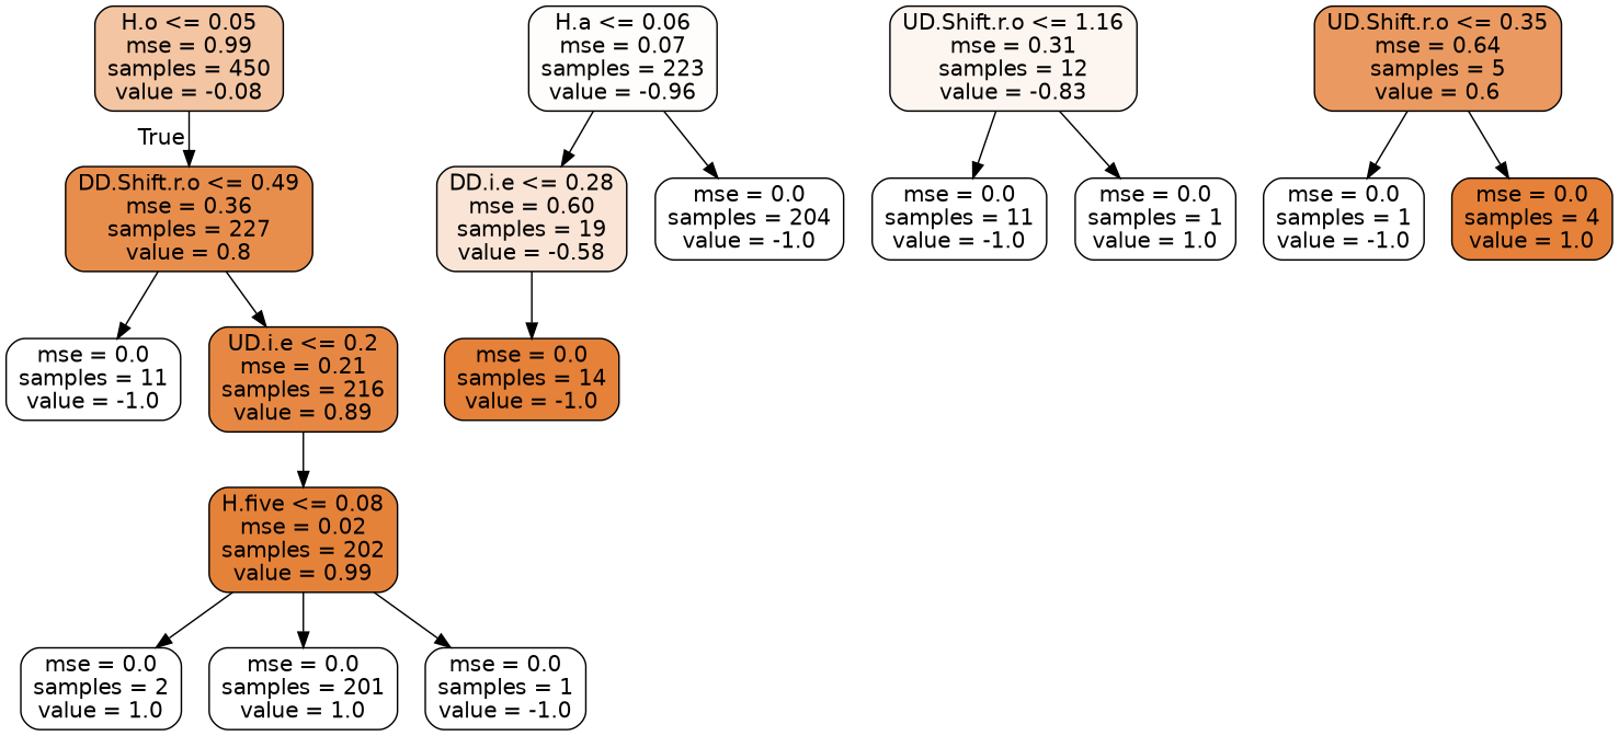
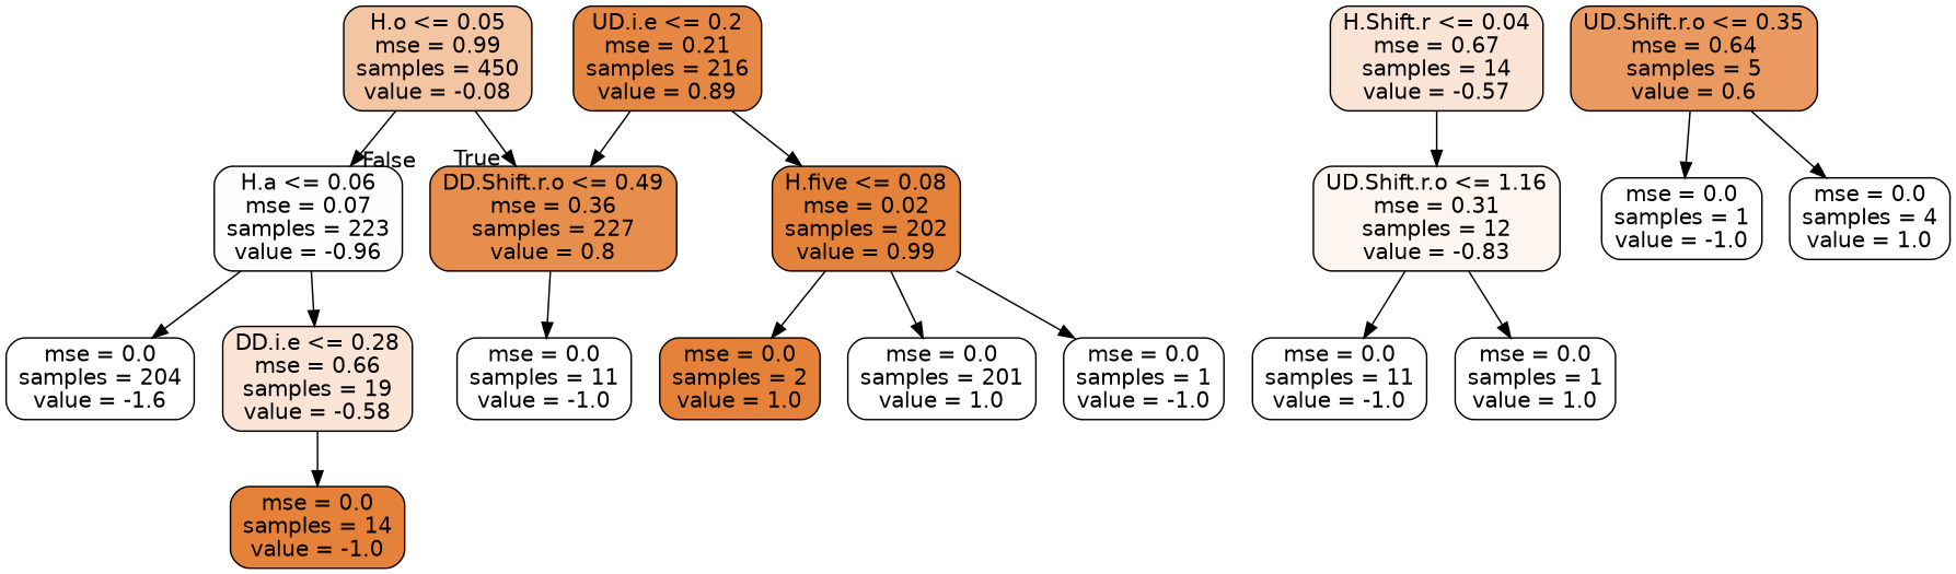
  digraph {
    node [color=black fillcolor="#ffffff" fontname=helvetica shape=box style="filled, rounded"]
    edge [fontname=helvetica]
    n1 [fillcolor="#f3c5a3" label="H.o <= 0.05\nmse = 0.99\nsamples = 450\nvalue = -0.08"]
    n2 [fillcolor="#e88e4d" label="DD.Shift.r.o <= 0.49\nmse = 0.36\nsamples = 227\nvalue = 0.8"]
    n3 [fillcolor="#fffdfb" label="H.a <= 0.06\nmse = 0.07\nsamples = 223\nvalue = -0.96"]
    n4 [label="mse = 0.0\nsamples = 11\nvalue = -1.0"]
    n5 [fillcolor="#e68844" label="UD.i.e <= 0.2\nmse = 0.21\nsamples = 216\nvalue = 0.89"]
-   n6 [fillcolor="#fae4d5" label="DD.i.e <= 0.28\nmse = 0.60\nsamples = 19\nvalue = -0.58"]
-   n7 [label="mse = 0.0\nsamples = 204\nvalue = -1.0"]
+   n6 [fillcolor="#fae4d5" label="DD.i.e <= 0.28\nmse = 0.66\nsamples = 19\nvalue = -0.58"]
+   n7 [label="mse = 0.0\nsamples = 204\nvalue = -1.6"]
    n8 [fillcolor="#e5823a" label="H.five <= 0.08\nmse = 0.02\nsamples = 202\nvalue = 0.99"]
+   n9 [fillcolor="#f9e4d5" label="H.Shift.r <= 0.04\nmse = 0.67\nsamples = 14\nvalue = -0.57"]
    n10 [fillcolor="#fdf5ef" label="UD.Shift.r.o <= 1.16\nmse = 0.31\nsamples = 12\nvalue = -0.83"]
-   n11 [label="mse = 0.0\nsamples = 2\nvalue = 1.0"]
+   n11 [fillcolor="#e58139" label="mse = 0.0\nsamples = 2\nvalue = 1.0"]
    n12 [label="mse = 0.0\nsamples = 201\nvalue = 1.0"]
    n13 [label="mse = 0.0\nsamples = 1\nvalue = -1.0"]
    n14 [label="mse = 0.0\nsamples = 11\nvalue = -1.0"]
    n15 [label="mse = 0.0\nsamples = 1\nvalue = 1.0"]
    n16 [fillcolor="#e58139" label="mse = 0.0\nsamples = 14\nvalue = -1.0"]
    n17 [fillcolor="#ea9a61" label="UD.Shift.r.o <= 0.35\nmse = 0.64\nsamples = 5\nvalue = 0.6"]
    n18 [label="mse = 0.0\nsamples = 1\nvalue = -1.0"]
-   n19 [fillcolor="#e58139" label="mse = 0.0\nsamples = 4\nvalue = 1.0"]
+   n19 [label="mse = 0.0\nsamples = 4\nvalue = 1.0"]
    n1 -> n2 [headlabel=True labelangle=45 labeldistance=2.5]
+   n1 -> n3 [headlabel=False labelangle=-45 labeldistance=2.5]
    n2 -> n4
-   n2 -> n5
+   n5 -> n2
    n3 -> n6
    n3 -> n7
    n5 -> n8
    n6 -> n16
    n8 -> n11
    n8 -> n12
    n8 -> n13
+   n9 -> n10
    n10 -> n14
    n10 -> n15
    n17 -> n18
    n17 -> n19
  }
